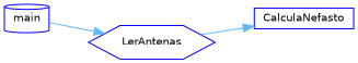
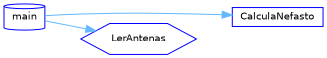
  digraph {
    rankdir=RL
    node [color=blue fillcolor=white fontname=Helvetica fontsize=10 style=filled]
    edge [color=steelblue1 dir=back fontname=Helvetica fontsize=10 labelfontname=Helvetica labelfontsize=10 style=solid]
    n1 [height=0.2 label=CalculaNefasto shape=box width=0.4]
    n2 [height=0.2 label=main shape=cylinder width=0.4]
    n3 [height=0.2 label=LerAntenas shape=hexagon width=0.4]
-   n1 -> n3
+   n1 -> n2
    n3 -> n2
  }
